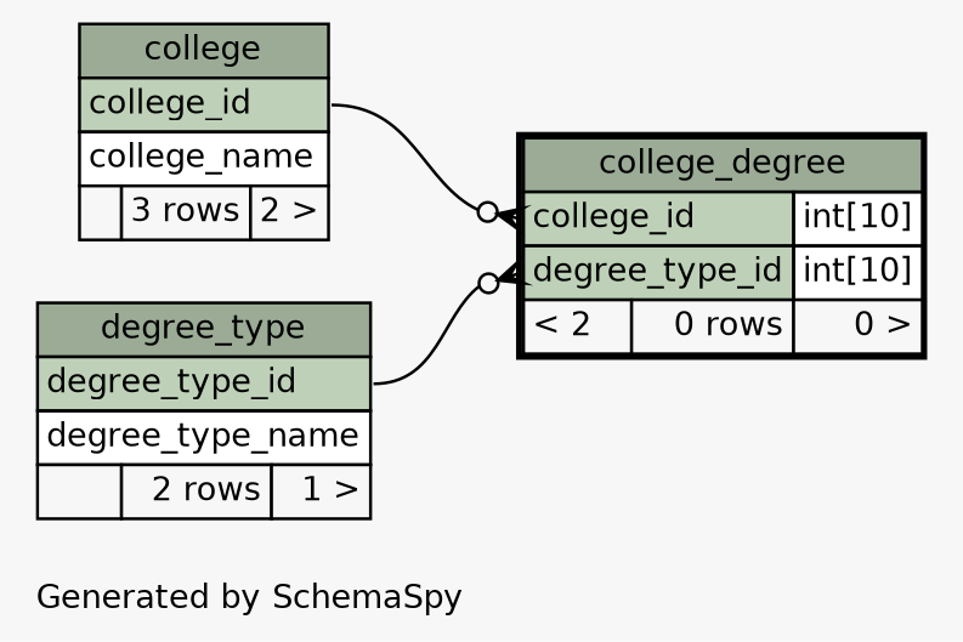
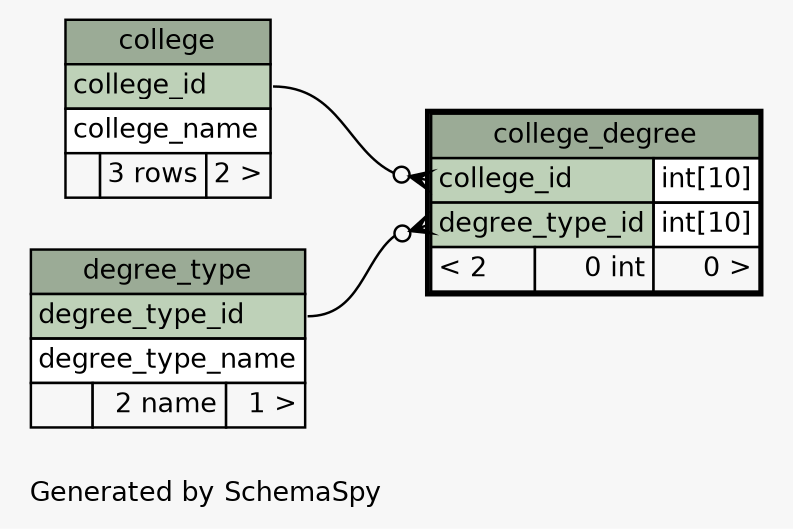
  digraph {
    bgcolor="#f7f7f7"
    fontname=Helvetica
    fontsize=11
    label="\nGenerated by SchemaSpy"
    labeljust=l
    nodesep=0.18
    rankdir=RL
    ranksep=0.46
    node [fontname=Helvetica fontsize=11 shape=plaintext]
    edge [arrowhead=none arrowsize=0.8 arrowtail=crowodot dir=back]
-   n1 [label=<     <TABLE BORDER="2" CELLBORDER="1" CELLSPACING="0" BGCOLOR="#ffffff">       <TR><TD COLSPAN="3" BGCOLOR="#9bab96" ALIGN="CENTER">college_degree</TD></TR>       <TR><TD PORT="college_id" COLSPAN="2" BGCOLOR="#bed1b8" ALIGN="LEFT">college_id</TD><TD PORT="college_id.type" ALIGN="LEFT">int[10]</TD></TR>       <TR><TD PORT="degree_type_id" COLSPAN="2" BGCOLOR="#bed1b8" ALIGN="LEFT">degree_type_id</TD><TD PORT="degree_type_id.type" ALIGN="LEFT">int[10]</TD></TR>       <TR><TD ALIGN="LEFT" BGCOLOR="#f7f7f7">&lt; 2</TD><TD ALIGN="RIGHT" BGCOLOR="#f7f7f7">0 rows</TD><TD ALIGN="RIGHT" BGCOLOR="#f7f7f7">0 &gt;</TD></TR>     </TABLE>>]
+   n1 [label=<     <TABLE BORDER="2" CELLBORDER="1" CELLSPACING="0" BGCOLOR="#ffffff">       <TR><TD COLSPAN="3" BGCOLOR="#9bab96" ALIGN="CENTER">college_degree</TD></TR>       <TR><TD PORT="college_id" COLSPAN="2" BGCOLOR="#bed1b8" ALIGN="LEFT">college_id</TD><TD PORT="college_id.type" ALIGN="LEFT">int[10]</TD></TR>       <TR><TD PORT="degree_type_id" COLSPAN="2" BGCOLOR="#bed1b8" ALIGN="LEFT">degree_type_id</TD><TD PORT="degree_type_id.type" ALIGN="LEFT">int[10]</TD></TR>       <TR><TD ALIGN="LEFT" BGCOLOR="#f7f7f7">&lt; 2</TD><TD ALIGN="RIGHT" BGCOLOR="#f7f7f7">0 int</TD><TD ALIGN="RIGHT" BGCOLOR="#f7f7f7">0 &gt;</TD></TR>     </TABLE>>]
    n2 [label=<     <TABLE BORDER="0" CELLBORDER="1" CELLSPACING="0" BGCOLOR="#ffffff">       <TR><TD COLSPAN="3" BGCOLOR="#9bab96" ALIGN="CENTER">college</TD></TR>       <TR><TD PORT="college_id" COLSPAN="3" BGCOLOR="#bed1b8" ALIGN="LEFT">college_id</TD></TR>       <TR><TD PORT="college_name" COLSPAN="3" ALIGN="LEFT">college_name</TD></TR>       <TR><TD ALIGN="LEFT" BGCOLOR="#f7f7f7">  </TD><TD ALIGN="RIGHT" BGCOLOR="#f7f7f7">3 rows</TD><TD ALIGN="RIGHT" BGCOLOR="#f7f7f7">2 &gt;</TD></TR>     </TABLE>>]
-   n3 [label=<     <TABLE BORDER="0" CELLBORDER="1" CELLSPACING="0" BGCOLOR="#ffffff">       <TR><TD COLSPAN="3" BGCOLOR="#9bab96" ALIGN="CENTER">degree_type</TD></TR>       <TR><TD PORT="degree_type_id" COLSPAN="3" BGCOLOR="#bed1b8" ALIGN="LEFT">degree_type_id</TD></TR>       <TR><TD PORT="degree_type_name" COLSPAN="3" ALIGN="LEFT">degree_type_name</TD></TR>       <TR><TD ALIGN="LEFT" BGCOLOR="#f7f7f7">  </TD><TD ALIGN="RIGHT" BGCOLOR="#f7f7f7">2 rows</TD><TD ALIGN="RIGHT" BGCOLOR="#f7f7f7">1 &gt;</TD></TR>     </TABLE>>]
+   n3 [label=<     <TABLE BORDER="0" CELLBORDER="1" CELLSPACING="0" BGCOLOR="#ffffff">       <TR><TD COLSPAN="3" BGCOLOR="#9bab96" ALIGN="CENTER">degree_type</TD></TR>       <TR><TD PORT="degree_type_id" COLSPAN="3" BGCOLOR="#bed1b8" ALIGN="LEFT">degree_type_id</TD></TR>       <TR><TD PORT="degree_type_name" COLSPAN="3" ALIGN="LEFT">degree_type_name</TD></TR>       <TR><TD ALIGN="LEFT" BGCOLOR="#f7f7f7">  </TD><TD ALIGN="RIGHT" BGCOLOR="#f7f7f7">2 name</TD><TD ALIGN="RIGHT" BGCOLOR="#f7f7f7">1 &gt;</TD></TR>     </TABLE>>]
    n1 -> n2 [headport="college_id:e" tailport="college_id:w"]
    n1 -> n3 [headport="degree_type_id:e" tailport="degree_type_id:w"]
  }
